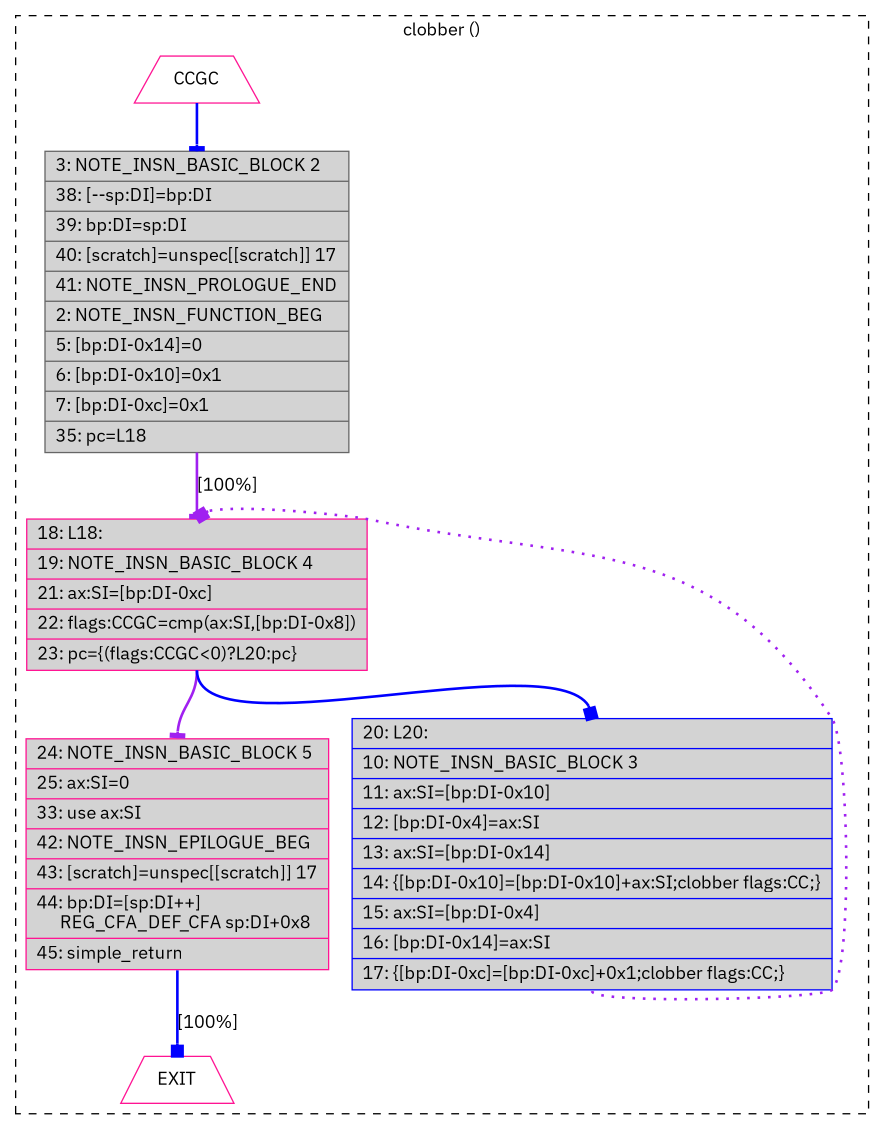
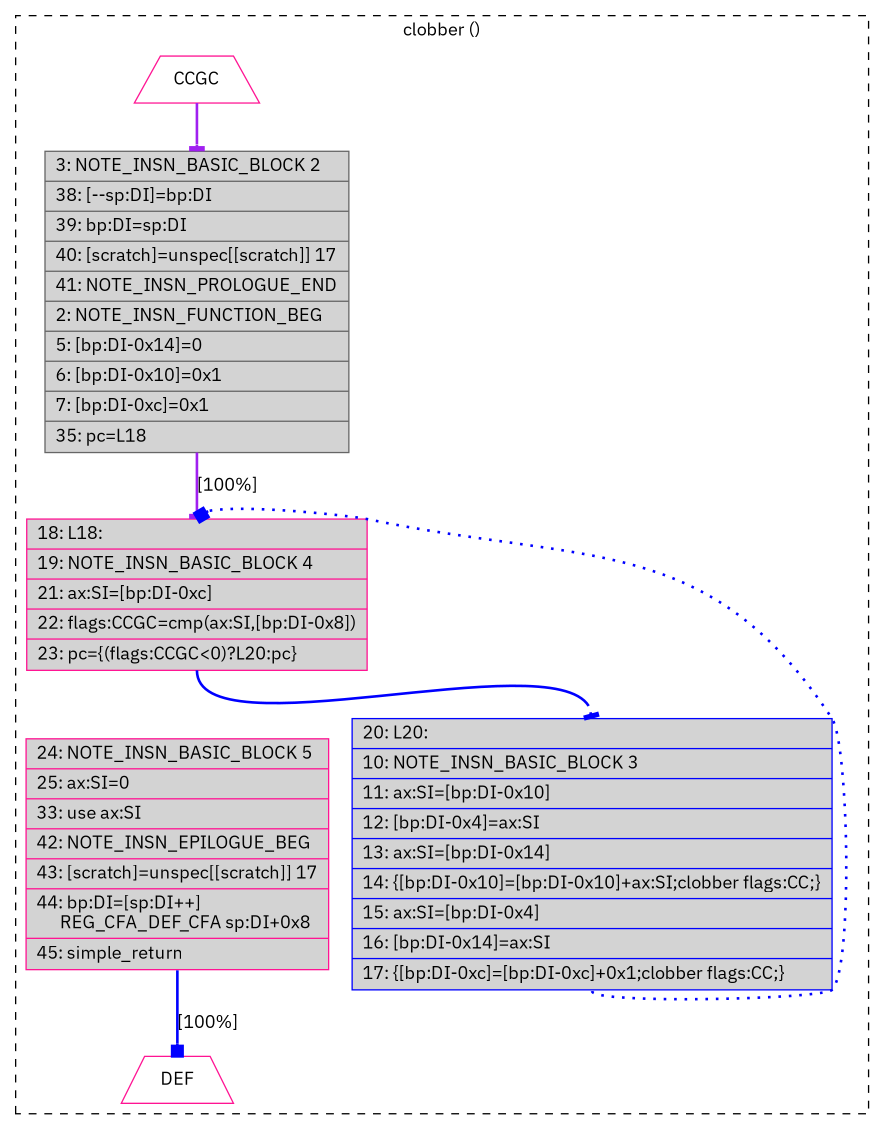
  digraph {
    fontname="IBM Plex Sans"
    node [color=deeppink fillcolor=lightgrey fontname="IBM Plex Sans" shape=record style=filled]
    edge [arrowhead=tee color=blue constraint=true fontname="IBM Plex Sans" headport=n style="solid,bold" tailport=s weight=10]
    n1 [fillcolor=white label=CCGC shape=trapezium]
    n2 [color=gray40 label="{\ \ \ \ 3:\ NOTE_INSN_BASIC_BLOCK\ 2\l|\ \ \ 38:\ [--sp:DI]=bp:DI\l|\ \ \ 39:\ bp:DI=sp:DI\l|\ \ \ 40:\ [scratch]=unspec[[scratch]]\ 17\l|\ \ \ 41:\ NOTE_INSN_PROLOGUE_END\l|\ \ \ \ 2:\ NOTE_INSN_FUNCTION_BEG\l|\ \ \ \ 5:\ [bp:DI-0x14]=0\l|\ \ \ \ 6:\ [bp:DI-0x10]=0x1\l|\ \ \ \ 7:\ [bp:DI-0xc]=0x1\l|\ \ \ 35:\ pc=L18\l}"]
-   n3 [fillcolor=white label=EXIT shape=trapezium]
+   n3 [fillcolor=white label=DEF shape=trapezium]
    n4 [label="{\ \ \ 18:\ L18:\l|\ \ \ 19:\ NOTE_INSN_BASIC_BLOCK\ 4\l|\ \ \ 21:\ ax:SI=[bp:DI-0xc]\l|\ \ \ 22:\ flags:CCGC=cmp(ax:SI,[bp:DI-0x8])\l|\ \ \ 23:\ pc=\{(flags:CCGC\<0)?L20:pc\}\l}"]
    n5 [label="{\ \ \ 24:\ NOTE_INSN_BASIC_BLOCK\ 5\l|\ \ \ 25:\ ax:SI=0\l|\ \ \ 33:\ use\ ax:SI\l|\ \ \ 42:\ NOTE_INSN_EPILOGUE_BEG\l|\ \ \ 43:\ [scratch]=unspec[[scratch]]\ 17\l|\ \ \ 44:\ bp:DI=[sp:DI++]\l\ \ \ \ \ \ REG_CFA_DEF_CFA\ sp:DI+0x8\l|\ \ \ 45:\ simple_return\l}"]
    n6 [color=blue label="{\ \ \ 20:\ L20:\l|\ \ \ 10:\ NOTE_INSN_BASIC_BLOCK\ 3\l|\ \ \ 11:\ ax:SI=[bp:DI-0x10]\l|\ \ \ 12:\ [bp:DI-0x4]=ax:SI\l|\ \ \ 13:\ ax:SI=[bp:DI-0x14]\l|\ \ \ 14:\ \{[bp:DI-0x10]=[bp:DI-0x10]+ax:SI;clobber\ flags:CC;\}\l|\ \ \ 15:\ ax:SI=[bp:DI-0x4]\l|\ \ \ 16:\ [bp:DI-0x14]=ax:SI\l|\ \ \ 17:\ \{[bp:DI-0xc]=[bp:DI-0xc]+0x1;clobber\ flags:CC;\}\l}"]
    subgraph cluster_1 {
      color=black
      label="clobber ()"
      style=dashed
      n1
      n2
      n3
      n4
      n5
      n6
    }
-   n1 -> n2 [weight=100]
+   n1 -> n2 [color=purple weight=100]
    n1 -> n3 [style=invis arrowhead="" color="" weight=""]
    n2 -> n4 [color=purple label="[100%]"]
-   n4 -> n5 [color=purple weight=100]
-   n4 -> n6 [arrowhead=box]
+   n4 -> n6
    n5 -> n3 [arrowhead=box label="[100%]"]
-   n6 -> n4 [arrowhead=box color=purple constraint=false style="dotted,bold"]
+   n6 -> n4 [arrowhead=box constraint=false style="dotted,bold"]
  }
